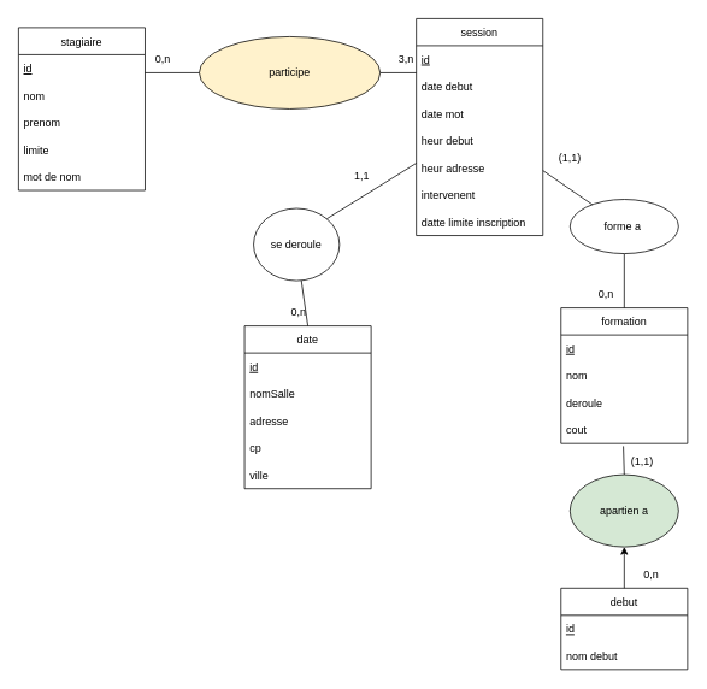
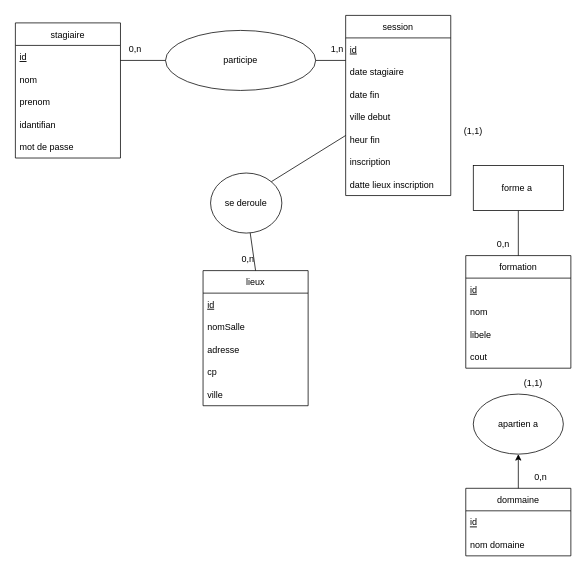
  <mxCell id="0" />
  <mxCell id="1" parent="0" />
  <mxCell id="2" value="formation" style="swimlane;fontStyle=0;childLayout=stackLayout;horizontal=1;startSize=30;horizontalStack=0;resizeParent=1;resizeParentMax=0;resizeLast=0;collapsible=1;marginBottom=0;" parent="1" vertex="1"><mxGeometry x="620" y="340" width="140" height="150" as="geometry" /></mxCell>
  <mxCell id="3" value="id" style="text;strokeColor=none;fillColor=none;align=left;verticalAlign=middle;spacingLeft=4;spacingRight=4;overflow=hidden;points=[[0,0.5],[1,0.5]];portConstraint=eastwest;rotatable=0;fontStyle=4" parent="2" vertex="1"><mxGeometry y="30" width="140" height="30" as="geometry" /></mxCell>
  <mxCell id="4" value="nom" style="text;strokeColor=none;fillColor=none;align=left;verticalAlign=middle;spacingLeft=4;spacingRight=4;overflow=hidden;points=[[0,0.5],[1,0.5]];portConstraint=eastwest;rotatable=0;" parent="2" vertex="1"><mxGeometry y="60" width="140" height="30" as="geometry" /></mxCell>
- <mxCell id="5" value="deroule" style="text;strokeColor=none;fillColor=none;align=left;verticalAlign=middle;spacingLeft=4;spacingRight=4;overflow=hidden;points=[[0,0.5],[1,0.5]];portConstraint=eastwest;rotatable=0;" parent="2" vertex="1"><mxGeometry y="90" width="140" height="30" as="geometry" /></mxCell>
+ <mxCell id="5" value="libele" style="text;strokeColor=none;fillColor=none;align=left;verticalAlign=middle;spacingLeft=4;spacingRight=4;overflow=hidden;points=[[0,0.5],[1,0.5]];portConstraint=eastwest;rotatable=0;" parent="2" vertex="1"><mxGeometry y="90" width="140" height="30" as="geometry" /></mxCell>
  <mxCell id="6" value="cout" style="text;strokeColor=none;fillColor=none;align=left;verticalAlign=middle;spacingLeft=4;spacingRight=4;overflow=hidden;points=[[0,0.5],[1,0.5]];portConstraint=eastwest;rotatable=0;" vertex="1" parent="2"><mxGeometry y="120" width="140" height="30" as="geometry" /></mxCell>
- <mxCell id="7" value="date" style="swimlane;fontStyle=0;childLayout=stackLayout;horizontal=1;startSize=30;horizontalStack=0;resizeParent=1;resizeParentMax=0;resizeLast=0;collapsible=1;marginBottom=0;" parent="1" vertex="1"><mxGeometry x="270" y="360" width="140" height="180" as="geometry" /></mxCell>
+ <mxCell id="7" value="lieux" style="swimlane;fontStyle=0;childLayout=stackLayout;horizontal=1;startSize=30;horizontalStack=0;resizeParent=1;resizeParentMax=0;resizeLast=0;collapsible=1;marginBottom=0;" parent="1" vertex="1"><mxGeometry x="270" y="360" width="140" height="180" as="geometry" /></mxCell>
  <mxCell id="8" value="id" style="text;strokeColor=none;fillColor=none;align=left;verticalAlign=middle;spacingLeft=4;spacingRight=4;overflow=hidden;points=[[0,0.5],[1,0.5]];portConstraint=eastwest;rotatable=0;fontStyle=4" parent="7" vertex="1"><mxGeometry y="30" width="140" height="30" as="geometry" /></mxCell>
  <mxCell id="9" value="nomSalle" style="text;strokeColor=none;fillColor=none;align=left;verticalAlign=middle;spacingLeft=4;spacingRight=4;overflow=hidden;points=[[0,0.5],[1,0.5]];portConstraint=eastwest;rotatable=0;" parent="7" vertex="1"><mxGeometry y="60" width="140" height="30" as="geometry" /></mxCell>
  <mxCell id="10" value="adresse" style="text;strokeColor=none;fillColor=none;align=left;verticalAlign=middle;spacingLeft=4;spacingRight=4;overflow=hidden;points=[[0,0.5],[1,0.5]];portConstraint=eastwest;rotatable=0;" parent="7" vertex="1"><mxGeometry y="90" width="140" height="30" as="geometry" /></mxCell>
  <mxCell id="11" value="cp" style="text;strokeColor=none;fillColor=none;align=left;verticalAlign=middle;spacingLeft=4;spacingRight=4;overflow=hidden;points=[[0,0.5],[1,0.5]];portConstraint=eastwest;rotatable=0;" vertex="1" parent="7"><mxGeometry y="120" width="140" height="30" as="geometry" /></mxCell>
  <mxCell id="12" value="ville" style="text;strokeColor=none;fillColor=none;align=left;verticalAlign=middle;spacingLeft=4;spacingRight=4;overflow=hidden;points=[[0,0.5],[1,0.5]];portConstraint=eastwest;rotatable=0;" vertex="1" parent="7"><mxGeometry y="150" width="140" height="30" as="geometry" /></mxCell>
- <mxCell id="13" value="" style="edgeStyle=none;rounded=0;orthogonalLoop=1;jettySize=auto;html=1;endArrow=none;endFill=0;" parent="1" source="14" target="31" edge="1"><mxGeometry relative="1" as="geometry" /></mxCell>
  <mxCell id="14" value="session" style="swimlane;fontStyle=0;childLayout=stackLayout;horizontal=1;startSize=30;horizontalStack=0;resizeParent=1;resizeParentMax=0;resizeLast=0;collapsible=1;marginBottom=0;" parent="1" vertex="1"><mxGeometry x="460" y="20" width="140" height="240" as="geometry" /></mxCell>
  <mxCell id="15" value="id" style="text;strokeColor=none;fillColor=none;align=left;verticalAlign=middle;spacingLeft=4;spacingRight=4;overflow=hidden;points=[[0,0.5],[1,0.5]];portConstraint=eastwest;rotatable=0;fontStyle=4" parent="14" vertex="1"><mxGeometry y="30" width="140" height="30" as="geometry" /></mxCell>
- <mxCell id="16" value="date debut" style="text;strokeColor=none;fillColor=none;align=left;verticalAlign=middle;spacingLeft=4;spacingRight=4;overflow=hidden;points=[[0,0.5],[1,0.5]];portConstraint=eastwest;rotatable=0;" parent="14" vertex="1"><mxGeometry y="60" width="140" height="30" as="geometry" /></mxCell>
- <mxCell id="17" value="date mot" style="text;strokeColor=none;fillColor=none;align=left;verticalAlign=middle;spacingLeft=4;spacingRight=4;overflow=hidden;points=[[0,0.5],[1,0.5]];portConstraint=eastwest;rotatable=0;" parent="14" vertex="1"><mxGeometry y="90" width="140" height="30" as="geometry" /></mxCell>
- <mxCell id="18" value="heur debut" style="text;strokeColor=none;fillColor=none;align=left;verticalAlign=middle;spacingLeft=4;spacingRight=4;overflow=hidden;points=[[0,0.5],[1,0.5]];portConstraint=eastwest;rotatable=0;" vertex="1" parent="14"><mxGeometry y="120" width="140" height="30" as="geometry" /></mxCell>
- <mxCell id="19" value="heur adresse" style="text;strokeColor=none;fillColor=none;align=left;verticalAlign=middle;spacingLeft=4;spacingRight=4;overflow=hidden;points=[[0,0.5],[1,0.5]];portConstraint=eastwest;rotatable=0;" vertex="1" parent="14"><mxGeometry y="150" width="140" height="30" as="geometry" /></mxCell>
- <mxCell id="20" value="intervenent" style="text;strokeColor=none;fillColor=none;align=left;verticalAlign=middle;spacingLeft=4;spacingRight=4;overflow=hidden;points=[[0,0.5],[1,0.5]];portConstraint=eastwest;rotatable=0;" vertex="1" parent="14"><mxGeometry y="180" width="140" height="30" as="geometry" /></mxCell>
- <mxCell id="21" value="datte limite inscription" style="text;strokeColor=none;fillColor=none;align=left;verticalAlign=middle;spacingLeft=4;spacingRight=4;overflow=hidden;points=[[0,0.5],[1,0.5]];portConstraint=eastwest;rotatable=0;" vertex="1" parent="14"><mxGeometry y="210" width="140" height="30" as="geometry" /></mxCell>
- <mxCell id="22" value="participe" style="ellipse;whiteSpace=wrap;html=1;fillColor=#fff2cc;" parent="1" vertex="1"><mxGeometry x="220" y="40" width="200" height="80" as="geometry" /></mxCell>
+ <mxCell id="16" value="date stagiaire" style="text;strokeColor=none;fillColor=none;align=left;verticalAlign=middle;spacingLeft=4;spacingRight=4;overflow=hidden;points=[[0,0.5],[1,0.5]];portConstraint=eastwest;rotatable=0;" parent="14" vertex="1"><mxGeometry y="60" width="140" height="30" as="geometry" /></mxCell>
+ <mxCell id="17" value="date fin" style="text;strokeColor=none;fillColor=none;align=left;verticalAlign=middle;spacingLeft=4;spacingRight=4;overflow=hidden;points=[[0,0.5],[1,0.5]];portConstraint=eastwest;rotatable=0;" parent="14" vertex="1"><mxGeometry y="90" width="140" height="30" as="geometry" /></mxCell>
+ <mxCell id="18" value="ville debut" style="text;strokeColor=none;fillColor=none;align=left;verticalAlign=middle;spacingLeft=4;spacingRight=4;overflow=hidden;points=[[0,0.5],[1,0.5]];portConstraint=eastwest;rotatable=0;" vertex="1" parent="14"><mxGeometry y="120" width="140" height="30" as="geometry" /></mxCell>
+ <mxCell id="19" value="heur fin" style="text;strokeColor=none;fillColor=none;align=left;verticalAlign=middle;spacingLeft=4;spacingRight=4;overflow=hidden;points=[[0,0.5],[1,0.5]];portConstraint=eastwest;rotatable=0;" vertex="1" parent="14"><mxGeometry y="150" width="140" height="30" as="geometry" /></mxCell>
+ <mxCell id="20" value="inscription" style="text;strokeColor=none;fillColor=none;align=left;verticalAlign=middle;spacingLeft=4;spacingRight=4;overflow=hidden;points=[[0,0.5],[1,0.5]];portConstraint=eastwest;rotatable=0;" vertex="1" parent="14"><mxGeometry y="180" width="140" height="30" as="geometry" /></mxCell>
+ <mxCell id="21" value="datte lieux inscription" style="text;strokeColor=none;fillColor=none;align=left;verticalAlign=middle;spacingLeft=4;spacingRight=4;overflow=hidden;points=[[0,0.5],[1,0.5]];portConstraint=eastwest;rotatable=0;" vertex="1" parent="14"><mxGeometry y="210" width="140" height="30" as="geometry" /></mxCell>
+ <mxCell id="22" value="participe" style="ellipse;whiteSpace=wrap;html=1;" parent="1" vertex="1"><mxGeometry x="220" y="40" width="200" height="80" as="geometry" /></mxCell>
  <mxCell id="23" value="" style="endArrow=none;html=1;rounded=0;entryX=0;entryY=0.5;entryDx=0;entryDy=0;" parent="1" target="22" edge="1"><mxGeometry width="50" height="50" relative="1" as="geometry"><mxPoint x="160" y="80" as="sourcePoint" /><mxPoint x="580" y="370" as="targetPoint" /></mxGeometry></mxCell>
  <mxCell id="24" value="" style="endArrow=none;html=1;rounded=0;exitX=1;exitY=0.5;exitDx=0;exitDy=0;" parent="1" source="22" edge="1"><mxGeometry width="50" height="50" relative="1" as="geometry"><mxPoint x="410" y="130" as="sourcePoint" /><mxPoint x="460" y="80" as="targetPoint" /></mxGeometry></mxCell>
  <mxCell id="25" value="0,n" style="text;html=1;strokeColor=none;fillColor=none;align=center;verticalAlign=middle;whiteSpace=wrap;rounded=0;" parent="1" vertex="1"><mxGeometry x="150" y="50" width="60" height="30" as="geometry" /></mxCell>
- <mxCell id="26" value="3,n" style="text;html=1;strokeColor=none;fillColor=none;align=center;verticalAlign=middle;whiteSpace=wrap;rounded=0;" parent="1" vertex="1"><mxGeometry x="419" y="50" width="60" height="30" as="geometry" /></mxCell>
+ <mxCell id="26" value="1,n" style="text;html=1;strokeColor=none;fillColor=none;align=center;verticalAlign=middle;whiteSpace=wrap;rounded=0;" parent="1" vertex="1"><mxGeometry x="419" y="50" width="60" height="30" as="geometry" /></mxCell>
  <mxCell id="27" value="" style="rounded=0;orthogonalLoop=1;jettySize=auto;html=1;endArrow=none;endFill=0;" parent="1" source="28" edge="1"><mxGeometry relative="1" as="geometry"><mxPoint x="340" y="360" as="targetPoint" /></mxGeometry></mxCell>
  <mxCell id="28" value="se deroule" style="ellipse;whiteSpace=wrap;html=1;" parent="1" vertex="1"><mxGeometry x="280" y="230" width="95" height="80" as="geometry" /></mxCell>
  <mxCell id="29" value="" style="endArrow=none;html=1;rounded=0;exitX=1;exitY=0;exitDx=0;exitDy=0;" parent="1" source="28" edge="1"><mxGeometry width="50" height="50" relative="1" as="geometry"><mxPoint x="720" y="240" as="sourcePoint" /><mxPoint x="460" y="180" as="targetPoint" /></mxGeometry></mxCell>
  <mxCell id="30" value="" style="edgeStyle=none;rounded=0;orthogonalLoop=1;jettySize=auto;html=1;endArrow=none;endFill=0;" parent="1" source="31" edge="1"><mxGeometry relative="1" as="geometry"><mxPoint x="690" y="340" as="targetPoint" /></mxGeometry></mxCell>
- <mxCell id="31" value="forme a&amp;nbsp;" style="ellipse;whiteSpace=wrap;html=1;fontStyle=0;startSize=30;" parent="1" vertex="1"><mxGeometry x="630" y="220" width="120" height="60" as="geometry" /></mxCell>
- <mxCell id="32" value="1,1" style="text;html=1;strokeColor=none;fillColor=none;align=center;verticalAlign=middle;whiteSpace=wrap;rounded=0;" parent="1" vertex="1"><mxGeometry x="370" y="180" width="60" height="30" as="geometry" /></mxCell>
+ <mxCell id="31" value="forme a&amp;nbsp;" style="whiteSpace=wrap;html=1;fontStyle=0;startSize=30;rounded=0;" parent="1" vertex="1"><mxGeometry x="630" y="220" width="120" height="60" as="geometry" /></mxCell>
  <mxCell id="33" value="0,n" style="text;html=1;strokeColor=none;fillColor=none;align=center;verticalAlign=middle;whiteSpace=wrap;rounded=0;" parent="1" vertex="1"><mxGeometry x="300" y="330" width="60" height="30" as="geometry" /></mxCell>
  <mxCell id="34" value="0,n" style="text;html=1;strokeColor=none;fillColor=none;align=center;verticalAlign=middle;whiteSpace=wrap;rounded=0;" parent="1" vertex="1"><mxGeometry x="640" y="310" width="60" height="30" as="geometry" /></mxCell>
  <mxCell id="35" value="(1,1)" style="text;html=1;strokeColor=none;fillColor=none;align=center;verticalAlign=middle;whiteSpace=wrap;rounded=0;" parent="1" vertex="1"><mxGeometry x="600" y="160" width="60" height="30" as="geometry" /></mxCell>
  <mxCell id="36" value="stagiaire" style="swimlane;fontStyle=0;childLayout=stackLayout;horizontal=1;startSize=30;horizontalStack=0;resizeParent=1;resizeParentMax=0;resizeLast=0;collapsible=1;marginBottom=0;" vertex="1" parent="1"><mxGeometry x="20" y="30" width="140" height="180" as="geometry" /></mxCell>
  <mxCell id="37" value="id" style="text;strokeColor=none;fillColor=none;align=left;verticalAlign=middle;spacingLeft=4;spacingRight=4;overflow=hidden;points=[[0,0.5],[1,0.5]];portConstraint=eastwest;rotatable=0;fontStyle=4" vertex="1" parent="36"><mxGeometry y="30" width="140" height="30" as="geometry" /></mxCell>
  <mxCell id="38" value="nom" style="text;strokeColor=none;fillColor=none;align=left;verticalAlign=middle;spacingLeft=4;spacingRight=4;overflow=hidden;points=[[0,0.5],[1,0.5]];portConstraint=eastwest;rotatable=0;" vertex="1" parent="36"><mxGeometry y="60" width="140" height="30" as="geometry" /></mxCell>
  <mxCell id="39" value="prenom" style="text;strokeColor=none;fillColor=none;align=left;verticalAlign=middle;spacingLeft=4;spacingRight=4;overflow=hidden;points=[[0,0.5],[1,0.5]];portConstraint=eastwest;rotatable=0;" vertex="1" parent="36"><mxGeometry y="90" width="140" height="30" as="geometry" /></mxCell>
- <mxCell id="40" value="limite" style="text;strokeColor=none;fillColor=none;align=left;verticalAlign=middle;spacingLeft=4;spacingRight=4;overflow=hidden;points=[[0,0.5],[1,0.5]];portConstraint=eastwest;rotatable=0;fontStyle=0" parent="36" vertex="1"><mxGeometry y="120" width="140" height="30" as="geometry" /></mxCell>
- <mxCell id="41" value="mot de nom" style="text;strokeColor=none;fillColor=none;align=left;verticalAlign=middle;spacingLeft=4;spacingRight=4;overflow=hidden;points=[[0,0.5],[1,0.5]];portConstraint=eastwest;rotatable=0;fontStyle=0" vertex="1" parent="36"><mxGeometry y="150" width="140" height="30" as="geometry" /></mxCell>
- <mxCell id="42" value="debut" style="swimlane;fontStyle=0;childLayout=stackLayout;horizontal=1;startSize=30;horizontalStack=0;resizeParent=1;resizeParentMax=0;resizeLast=0;collapsible=1;marginBottom=0;" vertex="1" parent="1"><mxGeometry x="620" y="650" width="140" height="90" as="geometry" /></mxCell>
+ <mxCell id="40" value="idantifian" style="text;strokeColor=none;fillColor=none;align=left;verticalAlign=middle;spacingLeft=4;spacingRight=4;overflow=hidden;points=[[0,0.5],[1,0.5]];portConstraint=eastwest;rotatable=0;fontStyle=0" parent="36" vertex="1"><mxGeometry y="120" width="140" height="30" as="geometry" /></mxCell>
+ <mxCell id="41" value="mot de passe" style="text;strokeColor=none;fillColor=none;align=left;verticalAlign=middle;spacingLeft=4;spacingRight=4;overflow=hidden;points=[[0,0.5],[1,0.5]];portConstraint=eastwest;rotatable=0;fontStyle=0" vertex="1" parent="36"><mxGeometry y="150" width="140" height="30" as="geometry" /></mxCell>
+ <mxCell id="42" value="dommaine" style="swimlane;fontStyle=0;childLayout=stackLayout;horizontal=1;startSize=30;horizontalStack=0;resizeParent=1;resizeParentMax=0;resizeLast=0;collapsible=1;marginBottom=0;" vertex="1" parent="1"><mxGeometry x="620" y="650" width="140" height="90" as="geometry" /></mxCell>
  <mxCell id="43" value="id" style="text;strokeColor=none;fillColor=none;align=left;verticalAlign=middle;spacingLeft=4;spacingRight=4;overflow=hidden;points=[[0,0.5],[1,0.5]];portConstraint=eastwest;rotatable=0;fontStyle=4" vertex="1" parent="42"><mxGeometry y="30" width="140" height="30" as="geometry" /></mxCell>
- <mxCell id="44" value="nom debut" style="text;strokeColor=none;fillColor=none;align=left;verticalAlign=middle;spacingLeft=4;spacingRight=4;overflow=hidden;points=[[0,0.5],[1,0.5]];portConstraint=eastwest;rotatable=0;" vertex="1" parent="42"><mxGeometry y="60" width="140" height="30" as="geometry" /></mxCell>
- <mxCell id="45" value="apartien a" style="ellipse;whiteSpace=wrap;html=1;fillColor=#d5e8d4;" vertex="1" parent="1"><mxGeometry x="630" y="524.5" width="120" height="80" as="geometry" /></mxCell>
- <mxCell id="46" value="" style="endArrow=none;html=1;rounded=0;entryX=0.493;entryY=1.1;entryDx=0;entryDy=0;entryPerimeter=0;exitX=0.5;exitY=0;exitDx=0;exitDy=0;" edge="1" parent="1" source="45" target="6"><mxGeometry width="50" height="50" relative="1" as="geometry"><mxPoint x="370" y="470" as="sourcePoint" /><mxPoint x="420" y="420" as="targetPoint" /></mxGeometry></mxCell>
+ <mxCell id="44" value="nom domaine" style="text;strokeColor=none;fillColor=none;align=left;verticalAlign=middle;spacingLeft=4;spacingRight=4;overflow=hidden;points=[[0,0.5],[1,0.5]];portConstraint=eastwest;rotatable=0;" vertex="1" parent="42"><mxGeometry y="60" width="140" height="30" as="geometry" /></mxCell>
+ <mxCell id="45" value="apartien a" style="ellipse;whiteSpace=wrap;html=1;" vertex="1" parent="1"><mxGeometry x="630" y="524.5" width="120" height="80" as="geometry" /></mxCell>
  <mxCell id="47" value="" style="endArrow=classic;html=1;rounded=0;entryX=0.5;entryY=1;entryDx=0;entryDy=0;exitX=0.5;exitY=0;exitDx=0;exitDy=0;" edge="1" parent="1" source="42" target="45"><mxGeometry width="50" height="50" relative="1" as="geometry"><mxPoint x="370" y="470" as="sourcePoint" /><mxPoint x="420" y="420" as="targetPoint" /></mxGeometry></mxCell>
  <mxCell id="48" value="(1,1)" style="text;html=1;strokeColor=none;fillColor=none;align=center;verticalAlign=middle;whiteSpace=wrap;rounded=0;" vertex="1" parent="1"><mxGeometry x="680" y="494.5" width="60" height="30" as="geometry" /></mxCell>
  <mxCell id="49" value="0,n" style="text;html=1;strokeColor=none;fillColor=none;align=center;verticalAlign=middle;whiteSpace=wrap;rounded=0;" vertex="1" parent="1"><mxGeometry x="690" y="620" width="60" height="30" as="geometry" /></mxCell>
